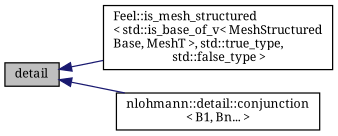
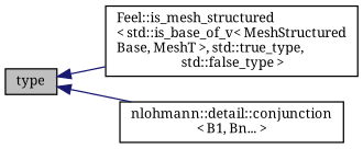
  digraph {
    rankdir=LR
    fontname="Noto Serif"
    node [color=black fillcolor=white fontname="Noto Serif" fontsize=10 shape=record style=filled]
    edge [color=midnightblue dir=back fontname="Noto Serif" fontsize=10 labelfontname=Helvetica labelfontsize=10 style=solid]
-   n1 [fillcolor=grey75 fontcolor=black height=0.2 label=detail width=0.4]
+   n1 [fillcolor=grey75 fontcolor=black height=0.2 label=type width=0.4]
    n2 [height=0.2 label="Feel::is_mesh_structured\l\< std::is_base_of_v\< MeshStructured\lBase, MeshT \>, std::true_type,\l std::false_type \>" width=0.4]
    n3 [height=0.2 label="nlohmann::detail::conjunction\l\< B1, Bn... \>" width=0.4]
    n1 -> n2
    n1 -> n3
  }
